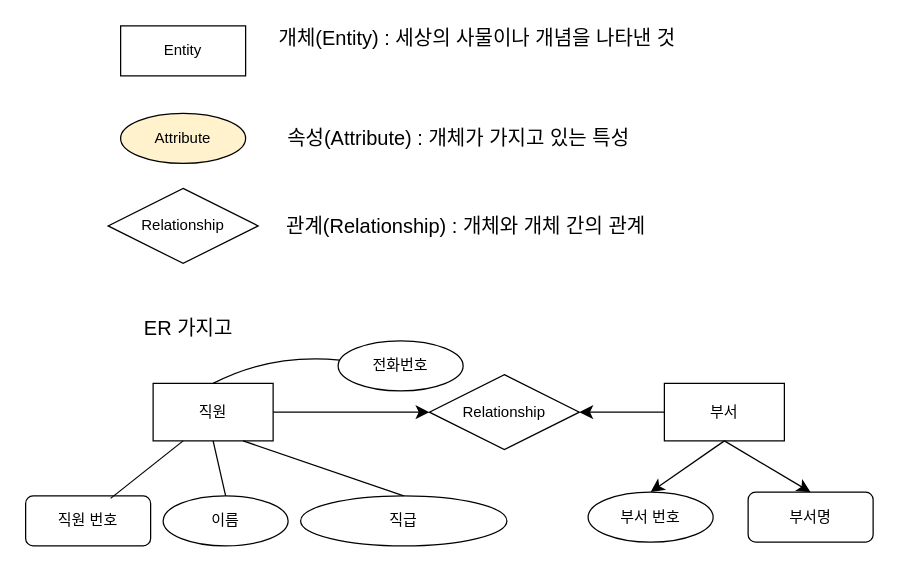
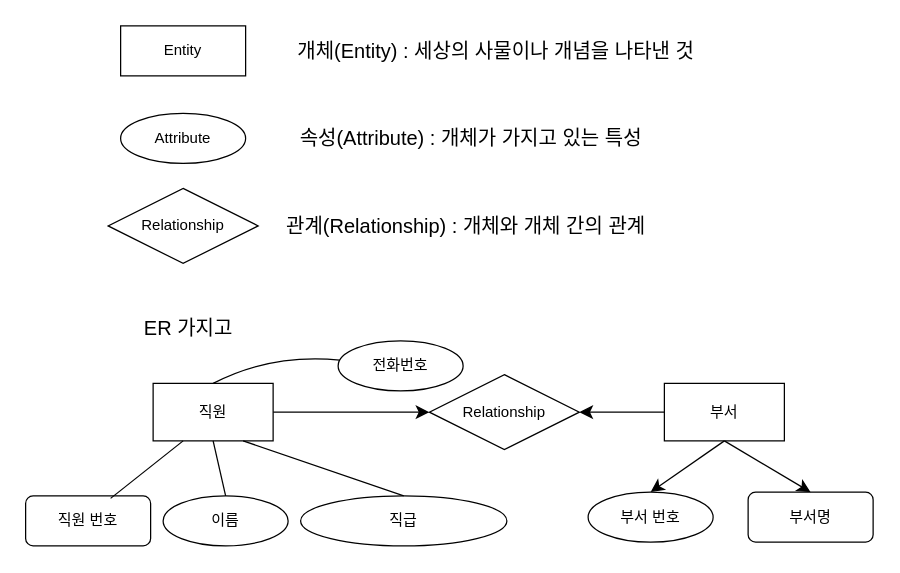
  <mxCell id="0" />
  <mxCell id="1" parent="0" />
  <mxCell id="2" value="Entity" style="whiteSpace=wrap;html=1;align=center;" vertex="1" parent="1"><mxGeometry x="96" y="20" width="100" height="40" as="geometry" /></mxCell>
- <mxCell id="3" value="개체(Entity) : 세상의 사물이나 개념을 나타낸 것" style="text;html=1;align=center;verticalAlign=middle;resizable=0;points=[];autosize=1;strokeColor=none;fillColor=none;fontSize=16;" vertex="1" parent="1"><mxGeometry x="203" y="14.5" width="356" height="31" as="geometry" /></mxCell>
- <mxCell id="4" value="Attribute" style="ellipse;whiteSpace=wrap;html=1;align=center;fillColor=#fff2cc;" vertex="1" parent="1"><mxGeometry x="96" y="90" width="100" height="40" as="geometry" /></mxCell>
- <mxCell id="5" value="속성(Attribute) : 개체가 가지고 있는 특성" style="text;html=1;align=center;verticalAlign=middle;resizable=0;points=[];autosize=1;strokeColor=none;fillColor=none;fontSize=16;" vertex="1" parent="1"><mxGeometry x="212" y="94.5" width="307" height="31" as="geometry" /></mxCell>
+ <mxCell id="3" value="개체(Entity) : 세상의 사물이나 개념을 나타낸 것" style="text;html=1;align=center;verticalAlign=middle;resizable=0;points=[];autosize=1;strokeColor=none;fillColor=none;fontSize=16;" vertex="1" parent="1"><mxGeometry x="218" y="24.5" width="356" height="31" as="geometry" /></mxCell>
+ <mxCell id="4" value="Attribute" style="ellipse;whiteSpace=wrap;html=1;align=center;" vertex="1" parent="1"><mxGeometry x="96" y="90" width="100" height="40" as="geometry" /></mxCell>
+ <mxCell id="5" value="속성(Attribute) : 개체가 가지고 있는 특성" style="text;html=1;align=center;verticalAlign=middle;resizable=0;points=[];autosize=1;strokeColor=none;fillColor=none;fontSize=16;" vertex="1" parent="1"><mxGeometry x="222" y="94.5" width="307" height="31" as="geometry" /></mxCell>
  <mxCell id="6" value="Relationship" style="shape=rhombus;perimeter=rhombusPerimeter;whiteSpace=wrap;html=1;align=center;" vertex="1" parent="1"><mxGeometry x="86" y="150" width="120" height="60" as="geometry" /></mxCell>
  <mxCell id="7" value="관계(Relationship) : 개체와 개체 간의 관계" style="text;html=1;align=center;verticalAlign=middle;resizable=0;points=[];autosize=1;strokeColor=none;fillColor=none;fontSize=16;" vertex="1" parent="1"><mxGeometry x="212" y="164.5" width="319" height="31" as="geometry" /></mxCell>
  <mxCell id="8" value="ER 가지고" style="text;html=1;align=center;verticalAlign=middle;resizable=0;points=[];autosize=1;strokeColor=none;fillColor=none;fontSize=16;" vertex="1" parent="1"><mxGeometry x="87" y="246" width="125" height="31" as="geometry" /></mxCell>
  <mxCell id="9" value="" style="edgeStyle=none;curved=1;rounded=0;orthogonalLoop=1;jettySize=auto;html=1;fontSize=12;startSize=8;endSize=8;" edge="1" parent="1" source="10" target="24"><mxGeometry relative="1" as="geometry" /></mxCell>
  <mxCell id="10" value="직원" style="whiteSpace=wrap;html=1;" vertex="1" parent="1"><mxGeometry x="122" y="306" width="96" height="46" as="geometry" /></mxCell>
  <mxCell id="11" value="직원 번호" style="whiteSpace=wrap;html=1;align=center;rounded=1;" vertex="1" parent="1"><mxGeometry x="20" y="396" width="100" height="40" as="geometry" /></mxCell>
  <mxCell id="12" value="이름" style="ellipse;whiteSpace=wrap;html=1;align=center;" vertex="1" parent="1"><mxGeometry x="130" y="396" width="100" height="40" as="geometry" /></mxCell>
  <mxCell id="13" value="직급" style="ellipse;whiteSpace=wrap;html=1;align=center;" vertex="1" parent="1"><mxGeometry x="240" y="396" width="165" height="40" as="geometry" /></mxCell>
  <mxCell id="14" value="전화번호" style="ellipse;whiteSpace=wrap;html=1;align=center;" vertex="1" parent="1"><mxGeometry x="270" y="272" width="100" height="40" as="geometry" /></mxCell>
  <mxCell id="15" value="" style="endArrow=none;html=1;rounded=0;fontSize=12;startSize=8;endSize=8;curved=1;exitX=0.5;exitY=0;exitDx=0;exitDy=0;" edge="1" parent="1" source="10" target="14"><mxGeometry relative="1" as="geometry"><mxPoint x="150" y="295" as="sourcePoint" /><mxPoint x="269" y="291" as="targetPoint" /><Array as="points"><mxPoint x="216" y="282" /></Array></mxGeometry></mxCell>
  <mxCell id="16" value="" style="endArrow=none;html=1;rounded=0;fontSize=12;startSize=8;endSize=8;curved=1;entryX=0.5;entryY=0;entryDx=0;entryDy=0;exitX=0.75;exitY=1;exitDx=0;exitDy=0;" edge="1" parent="1" source="10" target="13"><mxGeometry relative="1" as="geometry"><mxPoint x="218" y="337" as="sourcePoint" /><mxPoint x="378" y="337" as="targetPoint" /></mxGeometry></mxCell>
  <mxCell id="17" value="" style="edgeStyle=none;curved=1;rounded=0;orthogonalLoop=1;jettySize=auto;html=1;fontSize=12;startSize=8;endSize=8;" edge="1" parent="1" source="18" target="24"><mxGeometry relative="1" as="geometry" /></mxCell>
  <mxCell id="18" value="부서" style="whiteSpace=wrap;html=1;" vertex="1" parent="1"><mxGeometry x="531" y="306" width="96" height="46" as="geometry" /></mxCell>
  <mxCell id="19" value="" style="edgeStyle=none;curved=1;rounded=0;orthogonalLoop=1;jettySize=auto;html=1;fontSize=12;startSize=8;endSize=8;exitX=0.5;exitY=1;exitDx=0;exitDy=0;entryX=0.5;entryY=0;entryDx=0;entryDy=0;" edge="1" parent="1" source="18" target="20"><mxGeometry relative="1" as="geometry"><mxPoint x="601" y="372" as="targetPoint" /></mxGeometry></mxCell>
  <mxCell id="20" value="부서 번호" style="ellipse;whiteSpace=wrap;html=1;align=center;" vertex="1" parent="1"><mxGeometry x="470" y="393" width="100" height="40" as="geometry" /></mxCell>
  <mxCell id="21" value="부서명" style="whiteSpace=wrap;html=1;align=center;rounded=1;" vertex="1" parent="1"><mxGeometry x="598" y="393" width="100" height="40" as="geometry" /></mxCell>
  <mxCell id="22" value="" style="endArrow=none;html=1;rounded=0;fontSize=12;startSize=8;endSize=8;curved=1;exitX=0.25;exitY=1;exitDx=0;exitDy=0;entryX=0.68;entryY=0.05;entryDx=0;entryDy=0;entryPerimeter=0;" edge="1" parent="1" source="10" target="11"><mxGeometry relative="1" as="geometry"><mxPoint x="288" y="318" as="sourcePoint" /><mxPoint x="448" y="318" as="targetPoint" /></mxGeometry></mxCell>
  <mxCell id="23" value="" style="endArrow=none;html=1;rounded=0;fontSize=12;startSize=8;endSize=8;curved=1;exitX=0.5;exitY=1;exitDx=0;exitDy=0;entryX=0.5;entryY=0;entryDx=0;entryDy=0;" edge="1" parent="1" source="10" target="12"><mxGeometry relative="1" as="geometry"><mxPoint x="288" y="318" as="sourcePoint" /><mxPoint x="448" y="318" as="targetPoint" /></mxGeometry></mxCell>
  <mxCell id="24" value="Relationship" style="shape=rhombus;perimeter=rhombusPerimeter;whiteSpace=wrap;html=1;align=center;" vertex="1" parent="1"><mxGeometry x="343" y="299" width="120" height="60" as="geometry" /></mxCell>
  <mxCell id="25" value="" style="edgeStyle=none;curved=1;rounded=0;orthogonalLoop=1;jettySize=auto;html=1;fontSize=12;startSize=8;endSize=8;exitX=0.5;exitY=1;exitDx=0;exitDy=0;entryX=0.5;entryY=0;entryDx=0;entryDy=0;" edge="1" parent="1" source="18" target="21"><mxGeometry relative="1" as="geometry"><mxPoint x="589" y="362" as="sourcePoint" /><mxPoint x="530" y="403" as="targetPoint" /></mxGeometry></mxCell>
